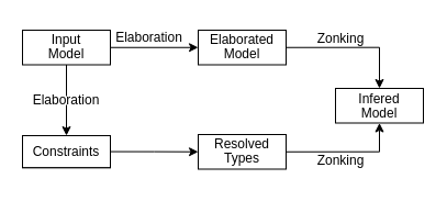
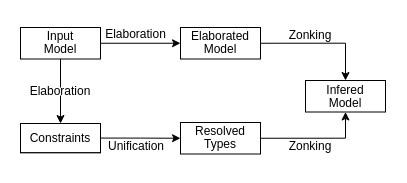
  <mxCell id="0" />
  <mxCell id="1" parent="0" />
  <mxCell id="2" value="" style="rounded=0;whiteSpace=wrap;html=1;" vertex="1" parent="1"><mxGeometry x="20" y="27" width="80" height="31.496" as="geometry" /></mxCell>
  <mxCell id="3" style="edgeStyle=orthogonalEdgeStyle;rounded=0;orthogonalLoop=1;jettySize=auto;html=1;exitX=1;exitY=0.5;exitDx=0;exitDy=0;entryX=0;entryY=0.5;entryDx=0;entryDy=0;" edge="1" parent="1" source="4" target="8"><mxGeometry relative="1" as="geometry" /></mxCell>
  <mxCell id="4" value="Constraints" style="rounded=0;whiteSpace=wrap;html=1;" vertex="1" parent="1"><mxGeometry x="20" y="123" width="80" height="29.134" as="geometry" /></mxCell>
  <mxCell id="5" style="edgeStyle=orthogonalEdgeStyle;rounded=0;orthogonalLoop=1;jettySize=auto;html=1;exitX=1;exitY=0.5;exitDx=0;exitDy=0;entryX=0.5;entryY=0;entryDx=0;entryDy=0;" edge="1" parent="1" source="6" target="11"><mxGeometry relative="1" as="geometry" /></mxCell>
  <mxCell id="6" value="" style="rounded=0;whiteSpace=wrap;html=1;" vertex="1" parent="1"><mxGeometry x="180" y="27" width="80" height="31.496" as="geometry" /></mxCell>
  <mxCell id="7" style="edgeStyle=orthogonalEdgeStyle;rounded=0;orthogonalLoop=1;jettySize=auto;html=1;exitX=1;exitY=0.5;exitDx=0;exitDy=0;entryX=0.5;entryY=1;entryDx=0;entryDy=0;" edge="1" parent="1" source="8" target="11"><mxGeometry relative="1" as="geometry" /></mxCell>
  <mxCell id="8" value="" style="rounded=0;whiteSpace=wrap;html=1;" vertex="1" parent="1"><mxGeometry x="180" y="122" width="80" height="31.496" as="geometry" /></mxCell>
  <mxCell id="9" value="Elaboration" style="text;html=1;strokeColor=none;fillColor=none;align=center;verticalAlign=middle;whiteSpace=wrap;rounded=0;fontStyle=0" vertex="1" parent="1"><mxGeometry x="97" y="21" width="76.84" height="26" as="geometry" /></mxCell>
+ <mxCell id="10" value="Unification" style="text;html=1;strokeColor=none;fillColor=none;align=center;verticalAlign=middle;whiteSpace=wrap;rounded=0;fontStyle=0" vertex="1" parent="1"><mxGeometry x="106" y="131" width="60" height="30" as="geometry" /></mxCell>
  <mxCell id="11" value="" style="rounded=0;whiteSpace=wrap;html=1;" vertex="1" parent="1"><mxGeometry x="305" y="80" width="80" height="31.496" as="geometry" /></mxCell>
  <mxCell id="12" value="Zonking" style="text;html=1;strokeColor=none;fillColor=none;align=center;verticalAlign=middle;whiteSpace=wrap;rounded=0;fontStyle=0" vertex="1" parent="1"><mxGeometry x="280" y="20" width="60" height="30" as="geometry" /></mxCell>
  <mxCell id="13" value="" style="endArrow=classic;html=1;rounded=0;exitX=1;exitY=0.5;exitDx=0;exitDy=0;entryX=0;entryY=0.5;entryDx=0;entryDy=0;" edge="1" parent="1" source="2" target="6"><mxGeometry width="50" height="50" relative="1" as="geometry"><mxPoint x="110" y="49" as="sourcePoint" /><mxPoint x="170" y="49" as="targetPoint" /></mxGeometry></mxCell>
  <mxCell id="14" value="" style="endArrow=classic;html=1;rounded=0;entryX=0.5;entryY=0;entryDx=0;entryDy=0;exitX=0.5;exitY=1;exitDx=0;exitDy=0;" edge="1" parent="1" source="2" target="4"><mxGeometry width="50" height="50" relative="1" as="geometry"><mxPoint x="60" y="69" as="sourcePoint" /><mxPoint x="60" y="119" as="targetPoint" /></mxGeometry></mxCell>
  <mxCell id="15" value="Elaboration" style="text;html=1;strokeColor=none;fillColor=default;align=center;verticalAlign=middle;whiteSpace=wrap;rounded=0;fontStyle=0" vertex="1" parent="1"><mxGeometry x="20" y="87" width="80" height="8" as="geometry" /></mxCell>
  <mxCell id="16" value="Zonking" style="text;html=1;strokeColor=none;fillColor=none;align=center;verticalAlign=middle;whiteSpace=wrap;rounded=0;fontStyle=0" vertex="1" parent="1"><mxGeometry x="280" y="131" width="60" height="30" as="geometry" /></mxCell>
  <mxCell id="17" value="Constraints" style="rounded=0;whiteSpace=wrap;html=1;" vertex="1" parent="1"><mxGeometry x="20" y="123" width="80" height="29.134" as="geometry" /></mxCell>
  <mxCell id="18" value="Constraints" style="rounded=0;whiteSpace=wrap;html=1;" vertex="1" parent="1"><mxGeometry x="20" y="123" width="80" height="29.134" as="geometry" /></mxCell>
  <mxCell id="19" value="Elaborated" style="text;html=1;strokeColor=none;fillColor=none;align=center;verticalAlign=middle;whiteSpace=wrap;rounded=0;labelBackgroundColor=#FFFFFF;" vertex="1" parent="1"><mxGeometry x="180" y="28" width="80" height="16.142" as="geometry" /></mxCell>
  <mxCell id="20" value="Model" style="text;html=1;strokeColor=none;fillColor=none;align=center;verticalAlign=middle;whiteSpace=wrap;rounded=0;labelBackgroundColor=#FFFFFF;" vertex="1" parent="1"><mxGeometry x="180" y="41.35" width="80" height="16.142" as="geometry" /></mxCell>
  <mxCell id="21" value="Types" style="text;html=1;strokeColor=none;fillColor=none;align=center;verticalAlign=middle;whiteSpace=wrap;rounded=0;labelBackgroundColor=#FFFFFF;" vertex="1" parent="1"><mxGeometry x="180" y="136.35" width="80" height="16.142" as="geometry" /></mxCell>
  <mxCell id="22" value="Resolved" style="text;html=1;strokeColor=none;fillColor=none;align=center;verticalAlign=middle;whiteSpace=wrap;rounded=0;labelBackgroundColor=#FFFFFF;" vertex="1" parent="1"><mxGeometry x="180" y="123" width="80" height="16.142" as="geometry" /></mxCell>
  <mxCell id="23" value="Model" style="text;html=1;strokeColor=none;fillColor=none;align=center;verticalAlign=middle;whiteSpace=wrap;rounded=0;labelBackgroundColor=#FFFFFF;" vertex="1" parent="1"><mxGeometry x="20" y="41.35" width="80" height="16.142" as="geometry" /></mxCell>
  <mxCell id="24" value="Input" style="text;html=1;strokeColor=none;fillColor=none;align=center;verticalAlign=middle;whiteSpace=wrap;rounded=0;labelBackgroundColor=#FFFFFF;" vertex="1" parent="1"><mxGeometry x="20" y="28" width="80" height="16.142" as="geometry" /></mxCell>
  <mxCell id="25" value="Infered" style="text;html=1;strokeColor=none;fillColor=none;align=center;verticalAlign=middle;whiteSpace=wrap;rounded=0;labelBackgroundColor=#FFFFFF;" vertex="1" parent="1"><mxGeometry x="305" y="82" width="80" height="16.142" as="geometry" /></mxCell>
  <mxCell id="26" value="Model" style="text;html=1;strokeColor=none;fillColor=none;align=center;verticalAlign=middle;whiteSpace=wrap;rounded=0;labelBackgroundColor=#FFFFFF;" vertex="1" parent="1"><mxGeometry x="305" y="95.35" width="80" height="16.142" as="geometry" /></mxCell>
